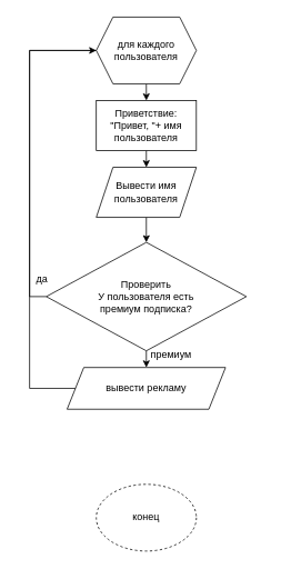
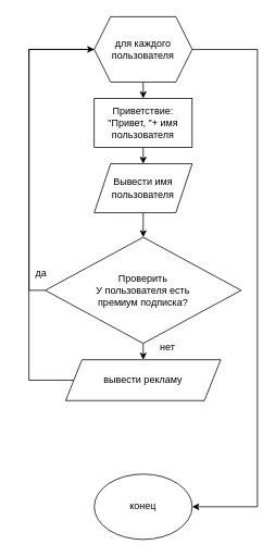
  <mxCell id="0" />
  <mxCell id="1" parent="0" />
  <mxCell id="2" style="edgeStyle=orthogonalEdgeStyle;rounded=0;orthogonalLoop=1;jettySize=auto;html=1;exitX=0.5;exitY=1;exitDx=0;exitDy=0;entryX=0.5;entryY=0;entryDx=0;entryDy=0;" parent="1" source="3" target="8" edge="1"><mxGeometry relative="1" as="geometry" /></mxCell>
  <mxCell id="3" value="Приветствие: &quot;Привет, &quot;+ имя пользователя" style="whiteSpace=wrap;html=1;" parent="1" vertex="1"><mxGeometry x="115" y="120" width="120" height="60" as="geometry" /></mxCell>
  <mxCell id="4" style="edgeStyle=orthogonalEdgeStyle;rounded=0;orthogonalLoop=1;jettySize=auto;html=1;exitX=0.5;exitY=1;exitDx=0;exitDy=0;entryX=0.5;entryY=0;entryDx=0;entryDy=0;" parent="1" source="6" target="16" edge="1"><mxGeometry relative="1" as="geometry" /></mxCell>
  <mxCell id="5" style="edgeStyle=orthogonalEdgeStyle;rounded=0;orthogonalLoop=1;jettySize=auto;html=1;exitX=0;exitY=0.5;exitDx=0;exitDy=0;entryX=1;entryY=0.5;entryDx=0;entryDy=0;" parent="1" source="6" target="11" edge="1"><mxGeometry relative="1" as="geometry"><Array as="points"><mxPoint x="35" y="355" /><mxPoint x="35" y="60" /></Array></mxGeometry></mxCell>
  <mxCell id="6" value="Проверить &lt;br&gt;У пользователя есть &lt;br&gt;премиум подписка?" style="rhombus;whiteSpace=wrap;html=1;" parent="1" vertex="1"><mxGeometry x="55" y="290" width="240" height="130" as="geometry" /></mxCell>
  <mxCell id="7" style="edgeStyle=orthogonalEdgeStyle;rounded=0;orthogonalLoop=1;jettySize=auto;html=1;exitX=0.5;exitY=1;exitDx=0;exitDy=0;entryX=0.5;entryY=0;entryDx=0;entryDy=0;" parent="1" source="8" target="6" edge="1"><mxGeometry relative="1" as="geometry" /></mxCell>
  <mxCell id="8" value="Вывести имя пользователя" style="shape=parallelogram;perimeter=parallelogramPerimeter;whiteSpace=wrap;html=1;fixedSize=1;" parent="1" vertex="1"><mxGeometry x="115" y="200" width="120" height="60" as="geometry" /></mxCell>
  <mxCell id="9" style="edgeStyle=orthogonalEdgeStyle;rounded=0;orthogonalLoop=1;jettySize=auto;html=1;exitX=0.5;exitY=1;exitDx=0;exitDy=0;entryX=0.5;entryY=0;entryDx=0;entryDy=0;" parent="1" source="11" target="3" edge="1"><mxGeometry relative="1" as="geometry" /></mxCell>
+ <mxCell id="10" style="edgeStyle=orthogonalEdgeStyle;rounded=0;orthogonalLoop=1;jettySize=auto;html=1;exitX=1;exitY=0.5;exitDx=0;exitDy=0;entryX=1;entryY=0.5;entryDx=0;entryDy=0;" edge="1" parent="1" source="11" target="13"><mxGeometry relative="1" as="geometry"><Array as="points"><mxPoint x="315" y="60" /><mxPoint x="315" y="620" /></Array></mxGeometry></mxCell>
  <mxCell id="11" value="для каждого пользователя" style="shape=hexagon;perimeter=hexagonPerimeter2;whiteSpace=wrap;html=1;fixedSize=1;" parent="1" vertex="1"><mxGeometry x="115" y="20" width="120" height="80" as="geometry" /></mxCell>
  <mxCell id="12" value="да" style="text;html=1;strokeColor=none;fillColor=none;align=center;verticalAlign=middle;whiteSpace=wrap;rounded=0;" parent="1" vertex="1"><mxGeometry x="20" y="320" width="60" height="30" as="geometry" /></mxCell>
- <mxCell id="13" value="конец" style="ellipse;whiteSpace=wrap;html=1;dashed=1;" parent="1" vertex="1"><mxGeometry x="115" y="580" width="120" height="80" as="geometry" /></mxCell>
- <mxCell id="14" value="премиум" style="text;html=1;strokeColor=none;fillColor=none;align=center;verticalAlign=middle;whiteSpace=wrap;rounded=0;" parent="1" vertex="1"><mxGeometry x="175" y="410" width="60" height="30" as="geometry" /></mxCell>
+ <mxCell id="13" value="конец" style="ellipse;whiteSpace=wrap;html=1;" parent="1" vertex="1"><mxGeometry x="115" y="580" width="120" height="80" as="geometry" /></mxCell>
+ <mxCell id="14" value="нет" style="text;html=1;strokeColor=none;fillColor=none;align=center;verticalAlign=middle;whiteSpace=wrap;rounded=0;" parent="1" vertex="1"><mxGeometry x="175" y="410" width="60" height="30" as="geometry" /></mxCell>
  <mxCell id="15" style="edgeStyle=orthogonalEdgeStyle;rounded=0;orthogonalLoop=1;jettySize=auto;html=1;exitX=0;exitY=0.5;exitDx=0;exitDy=0;entryX=0;entryY=0.5;entryDx=0;entryDy=0;" parent="1" source="16" target="11" edge="1"><mxGeometry relative="1" as="geometry"><Array as="points"><mxPoint x="35" y="465" /><mxPoint x="35" y="60" /></Array></mxGeometry></mxCell>
  <mxCell id="16" value="вывести рекламу" style="shape=parallelogram;perimeter=parallelogramPerimeter;whiteSpace=wrap;html=1;fixedSize=1;" parent="1" vertex="1"><mxGeometry x="80" y="440" width="190" height="50" as="geometry" /></mxCell>
